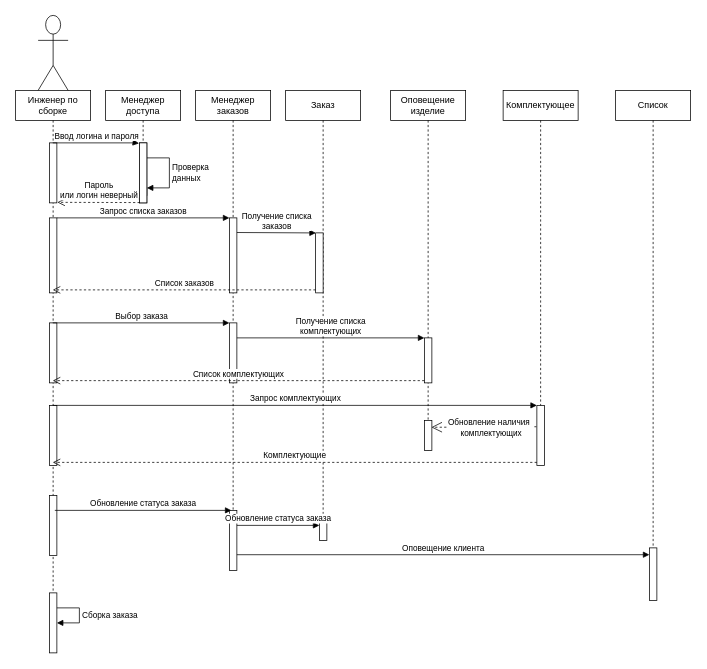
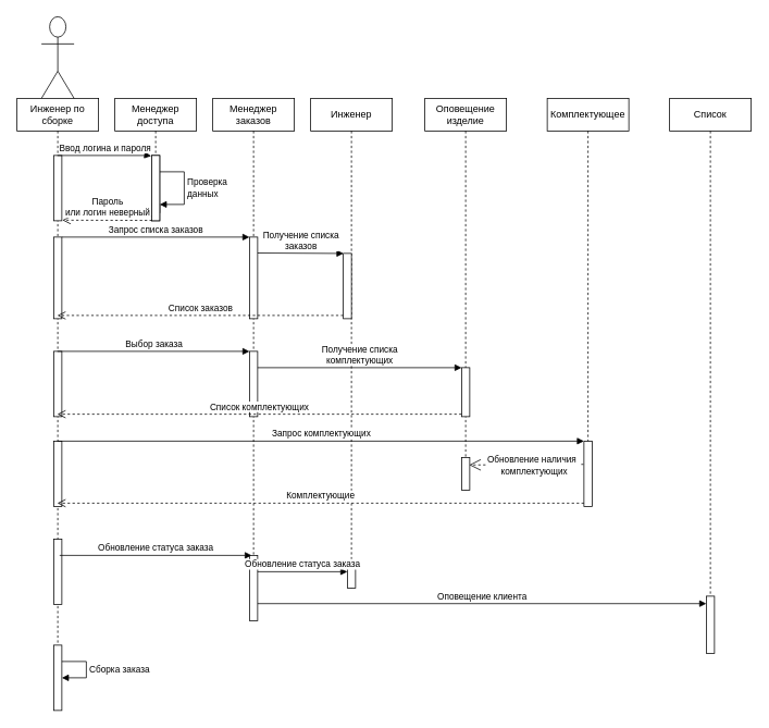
  <mxCell id="0" />
  <mxCell id="1" parent="0" />
  <mxCell id="2" value="Инженер по сборке" style="shape=umlLifeline;perimeter=lifelinePerimeter;whiteSpace=wrap;html=1;container=1;collapsible=0;recursiveResize=0;outlineConnect=0;" parent="1" vertex="1"><mxGeometry y="120" width="100" height="750" as="geometry" x="20" /></mxCell>
  <mxCell id="3" value="" style="html=1;points=[];perimeter=orthogonalPerimeter;" parent="2" vertex="1"><mxGeometry x="45" y="70" width="10" height="80" as="geometry" /></mxCell>
  <mxCell id="4" value="" style="html=1;points=[];perimeter=orthogonalPerimeter;" parent="2" vertex="1"><mxGeometry x="45" y="170" width="10" height="100" as="geometry" /></mxCell>
  <mxCell id="5" value="" style="html=1;points=[];perimeter=orthogonalPerimeter;" parent="2" vertex="1"><mxGeometry x="45" y="540" width="10" height="80" as="geometry" /></mxCell>
  <mxCell id="6" value="" style="html=1;points=[];perimeter=orthogonalPerimeter;" parent="2" vertex="1"><mxGeometry x="45" y="310" width="10" height="80" as="geometry" /></mxCell>
  <mxCell id="7" value="" style="html=1;points=[];perimeter=orthogonalPerimeter;" parent="2" vertex="1"><mxGeometry x="45" y="420" width="10" height="80" as="geometry" /></mxCell>
  <mxCell id="8" value="" style="html=1;points=[];perimeter=orthogonalPerimeter;" parent="2" vertex="1"><mxGeometry x="45" y="670" width="10" height="80" as="geometry" /></mxCell>
  <mxCell id="9" value="Сборка заказа" style="edgeStyle=orthogonalEdgeStyle;html=1;align=left;spacingLeft=2;endArrow=block;rounded=0;entryX=1;entryY=0;" parent="2" edge="1"><mxGeometry relative="1" as="geometry"><mxPoint x="55" y="690" as="sourcePoint" /><Array as="points"><mxPoint x="85" y="690" /></Array><mxPoint x="55" y="710" as="targetPoint" /></mxGeometry></mxCell>
  <mxCell id="10" value="Менеджер доступа" style="shape=umlLifeline;perimeter=lifelinePerimeter;whiteSpace=wrap;html=1;container=1;collapsible=0;recursiveResize=0;outlineConnect=0;size=40;" parent="1" vertex="1"><mxGeometry x="140" y="120" width="100" height="150" as="geometry" /></mxCell>
  <mxCell id="11" value="" style="html=1;points=[];perimeter=orthogonalPerimeter;" parent="10" vertex="1"><mxGeometry x="45" y="70" width="10" height="80" as="geometry" /></mxCell>
  <mxCell id="12" value="Проверка&lt;br&gt;данных" style="edgeStyle=orthogonalEdgeStyle;html=1;align=left;spacingLeft=2;endArrow=block;rounded=0;entryX=1;entryY=0;" parent="10" target="13" edge="1"><mxGeometry relative="1" as="geometry"><mxPoint x="55" y="90" as="sourcePoint" /><Array as="points"><mxPoint x="85" y="90" /></Array></mxGeometry></mxCell>
  <mxCell id="13" value="" style="html=1;points=[];perimeter=orthogonalPerimeter;" parent="10" vertex="1"><mxGeometry x="45" y="130" width="10" height="10" as="geometry" /></mxCell>
  <mxCell id="14" value="" style="html=1;verticalAlign=bottom;endArrow=none;dashed=1;endSize=8;exitX=0;exitY=0.95;rounded=0;" parent="10" source="11" target="13" edge="1"><mxGeometry relative="1" as="geometry"><mxPoint x="-69.9" y="146" as="targetPoint" /><mxPoint x="45" y="146" as="sourcePoint" /></mxGeometry></mxCell>
  <mxCell id="15" value="" style="html=1;points=[];perimeter=orthogonalPerimeter;" parent="10" vertex="1"><mxGeometry x="45" y="70" width="10" height="80" as="geometry" /></mxCell>
  <mxCell id="16" value="Обновление статуса заказа" style="html=1;verticalAlign=bottom;startArrow=none;endArrow=block;startSize=8;rounded=0;startFill=0;" parent="10" edge="1"><mxGeometry relative="1" as="geometry"><mxPoint x="-67.75" y="560" as="sourcePoint" /><mxPoint x="167.75" y="560" as="targetPoint" /></mxGeometry></mxCell>
  <mxCell id="17" value="Менеджер заказов" style="shape=umlLifeline;perimeter=lifelinePerimeter;whiteSpace=wrap;html=1;container=1;collapsible=0;recursiveResize=0;outlineConnect=0;" parent="1" vertex="1"><mxGeometry x="260" y="120" width="100" height="640" as="geometry" /></mxCell>
  <mxCell id="18" value="" style="html=1;points=[];perimeter=orthogonalPerimeter;" parent="17" vertex="1"><mxGeometry x="45" y="170" width="10" height="100" as="geometry" /></mxCell>
  <mxCell id="19" value="" style="html=1;points=[];perimeter=orthogonalPerimeter;" parent="17" vertex="1"><mxGeometry x="45" y="310" width="10" height="80" as="geometry" /></mxCell>
  <mxCell id="20" value="" style="html=1;points=[];perimeter=orthogonalPerimeter;" parent="17" vertex="1"><mxGeometry x="45" y="560" width="10" height="80" as="geometry" /></mxCell>
  <mxCell id="21" value="Ввод логина и пароля" style="html=1;verticalAlign=bottom;endArrow=block;entryX=-0.043;entryY=0.008;rounded=0;entryDx=0;entryDy=0;entryPerimeter=0;" parent="1" source="2" target="15" edge="1"><mxGeometry relative="1" as="geometry"><mxPoint x="115" y="190" as="sourcePoint" /><Array as="points"><mxPoint x="180" y="190" /></Array></mxGeometry></mxCell>
  <mxCell id="22" value="Пароль &lt;br&gt;или логин неверный" style="html=1;verticalAlign=bottom;endArrow=open;dashed=1;endSize=8;exitX=0.056;exitY=0.995;rounded=0;startArrow=none;exitDx=0;exitDy=0;exitPerimeter=0;entryX=1.064;entryY=0.991;entryDx=0;entryDy=0;entryPerimeter=0;" parent="1" source="15" target="3" edge="1"><mxGeometry x="0.002" relative="1" as="geometry"><mxPoint x="80" y="275" as="targetPoint" /><mxPoint as="offset" /></mxGeometry></mxCell>
- <mxCell id="23" value="Заказ" style="shape=umlLifeline;perimeter=lifelinePerimeter;whiteSpace=wrap;html=1;container=1;collapsible=0;recursiveResize=0;outlineConnect=0;" parent="1" vertex="1"><mxGeometry x="380" y="120" width="100" height="600" as="geometry" /></mxCell>
+ <mxCell id="23" value="Инженер" style="shape=umlLifeline;perimeter=lifelinePerimeter;whiteSpace=wrap;html=1;container=1;collapsible=0;recursiveResize=0;outlineConnect=0;" parent="1" vertex="1"><mxGeometry x="380" y="120" width="100" height="600" as="geometry" /></mxCell>
  <mxCell id="24" value="" style="html=1;points=[];perimeter=orthogonalPerimeter;" parent="23" vertex="1"><mxGeometry x="40" y="190" width="10" height="80" as="geometry" /></mxCell>
  <mxCell id="25" value="" style="html=1;points=[];perimeter=orthogonalPerimeter;" parent="23" vertex="1"><mxGeometry x="45" y="570" width="10" height="30" as="geometry" /></mxCell>
  <mxCell id="26" value="Запрос списка заказов" style="html=1;verticalAlign=bottom;endArrow=block;entryX=0;entryY=0;rounded=0;" parent="1" source="4" target="18" edge="1"><mxGeometry relative="1" as="geometry"><mxPoint x="115" y="300" as="sourcePoint" /></mxGeometry></mxCell>
  <mxCell id="27" value="Получение списка&lt;br&gt;заказов" style="html=1;verticalAlign=bottom;endArrow=block;rounded=0;exitX=1.006;exitY=0.195;exitDx=0;exitDy=0;exitPerimeter=0;entryX=0.028;entryY=0.001;entryDx=0;entryDy=0;entryPerimeter=0;" parent="1" source="18" target="24" edge="1"><mxGeometry relative="1" as="geometry"><mxPoint x="320" y="320" as="sourcePoint" /><mxPoint x="420" y="320" as="targetPoint" /></mxGeometry></mxCell>
  <mxCell id="28" value="Список заказов" style="html=1;verticalAlign=bottom;endArrow=open;dashed=1;endSize=8;exitX=0;exitY=0.95;rounded=0;" parent="1" source="24" target="2" edge="1"><mxGeometry relative="1" as="geometry"><mxPoint x="355" y="396" as="targetPoint" /></mxGeometry></mxCell>
  <mxCell id="29" value="Оповещение&lt;br&gt;изделие" style="shape=umlLifeline;perimeter=lifelinePerimeter;whiteSpace=wrap;html=1;container=1;collapsible=0;recursiveResize=0;outlineConnect=0;" parent="1" vertex="1"><mxGeometry x="520" y="120" width="100" height="480" as="geometry" /></mxCell>
  <mxCell id="30" value="" style="html=1;points=[];perimeter=orthogonalPerimeter;" parent="29" vertex="1"><mxGeometry x="45" y="330" width="10" height="60" as="geometry" /></mxCell>
  <mxCell id="31" value="" style="html=1;points=[];perimeter=orthogonalPerimeter;" parent="29" vertex="1"><mxGeometry x="45" y="440" width="10" height="40" as="geometry" /></mxCell>
  <mxCell id="32" value="Выбор заказа" style="html=1;verticalAlign=bottom;endArrow=block;entryX=0;entryY=0;rounded=0;" parent="1" source="2" target="19" edge="1"><mxGeometry relative="1" as="geometry"><mxPoint x="235" y="430" as="sourcePoint" /></mxGeometry></mxCell>
  <mxCell id="33" value="Список комплектующих" style="html=1;verticalAlign=bottom;endArrow=open;dashed=1;endSize=8;exitX=0;exitY=0.95;rounded=0;" parent="1" source="30" target="2" edge="1"><mxGeometry relative="1" as="geometry"><mxPoint x="475" y="506" as="targetPoint" /></mxGeometry></mxCell>
  <mxCell id="34" value="Получение списка&lt;br&gt;комплектующих" style="html=1;verticalAlign=bottom;endArrow=block;entryX=0;entryY=0;rounded=0;" parent="1" source="19" target="30" edge="1"><mxGeometry relative="1" as="geometry"><mxPoint x="475" y="430" as="sourcePoint" /></mxGeometry></mxCell>
  <mxCell id="35" value="Комплектующее" style="shape=umlLifeline;perimeter=lifelinePerimeter;whiteSpace=wrap;html=1;container=1;collapsible=0;recursiveResize=0;outlineConnect=0;" parent="1" vertex="1"><mxGeometry x="670" y="120" width="100" height="500" as="geometry" /></mxCell>
  <mxCell id="36" value="" style="html=1;points=[];perimeter=orthogonalPerimeter;" parent="35" vertex="1"><mxGeometry x="45" y="420" width="10" height="80" as="geometry" /></mxCell>
  <mxCell id="37" value="Запрос комплектующих" style="html=1;verticalAlign=bottom;endArrow=block;entryX=0;entryY=0;rounded=0;" parent="1" source="2" target="36" edge="1"><mxGeometry relative="1" as="geometry"><mxPoint x="595" y="540" as="sourcePoint" /></mxGeometry></mxCell>
  <mxCell id="38" value="Комплектующие" style="html=1;verticalAlign=bottom;endArrow=open;dashed=1;endSize=8;exitX=0;exitY=0.95;rounded=0;" parent="1" source="36" target="2" edge="1"><mxGeometry relative="1" as="geometry"><mxPoint x="595" y="616" as="targetPoint" /></mxGeometry></mxCell>
  <mxCell id="39" value="Список" style="shape=umlLifeline;perimeter=lifelinePerimeter;whiteSpace=wrap;html=1;container=1;collapsible=0;recursiveResize=0;outlineConnect=0;" parent="1" vertex="1"><mxGeometry x="820" y="120" width="100" height="680" as="geometry" /></mxCell>
  <mxCell id="40" value="" style="html=1;points=[];perimeter=orthogonalPerimeter;" parent="39" vertex="1"><mxGeometry x="45" y="610" width="10" height="70" as="geometry" /></mxCell>
  <mxCell id="41" value="Оповещение клиента" style="html=1;verticalAlign=bottom;startArrow=none;endArrow=block;startSize=8;rounded=0;startFill=0;exitX=0.999;exitY=0.739;exitDx=0;exitDy=0;exitPerimeter=0;" parent="1" source="20" target="40" edge="1"><mxGeometry relative="1" as="geometry"><mxPoint x="320" y="805" as="sourcePoint" /></mxGeometry></mxCell>
  <mxCell id="42" value="" style="shape=umlActor;verticalLabelPosition=bottom;verticalAlign=top;html=1;" parent="1" vertex="1"><mxGeometry x="50" y="20" width="40" height="100" as="geometry" /></mxCell>
  <mxCell id="43" value="Обновление статуса заказа" style="html=1;verticalAlign=bottom;startArrow=none;endArrow=block;startSize=8;rounded=0;startFill=0;" parent="1" edge="1"><mxGeometry relative="1" as="geometry"><mxPoint x="315" y="700" as="sourcePoint" /><mxPoint x="425" y="700" as="targetPoint" /></mxGeometry></mxCell>
  <mxCell id="44" value="Обновление наличия&amp;nbsp;&amp;nbsp;&lt;br&gt;комплектующих" style="endArrow=open;endSize=12;dashed=1;html=1;rounded=0;entryX=0.943;entryY=0.23;entryDx=0;entryDy=0;entryPerimeter=0;exitX=-0.061;exitY=0.356;exitDx=0;exitDy=0;exitPerimeter=0;" parent="1" source="36" target="31" edge="1"><mxGeometry x="-0.14" y="1" width="160" relative="1" as="geometry"><mxPoint x="710" y="569" as="sourcePoint" /><mxPoint x="730" y="570" as="targetPoint" /><mxPoint as="offset" /></mxGeometry></mxCell>
